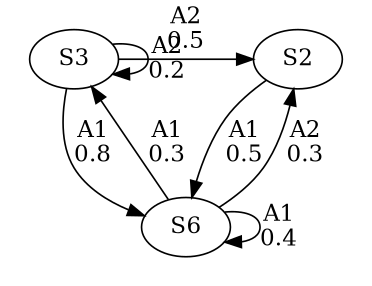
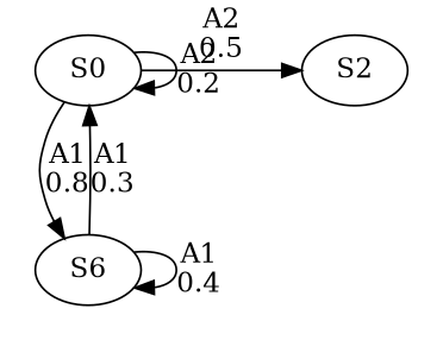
  digraph {
    S2
-   S3
+   S3 [label=S0]
    n3 [label=S6]
    subgraph sub_1 {
      rank=same
      S2
      S3
    }
-   S2 -> n3 [label="A1\n0.5"]
    S3 -> S2 [label="A2\n0.5"]
    S3 -> S3 [label="A2\n0.2"]
    S3 -> n3 [label="A1\n0.8"]
-   n3 -> S2 [label="A2\n0.3"]
    n3 -> S3 [label="A1\n0.3"]
    n3 -> n3 [label="A1\n0.4"]
  }
